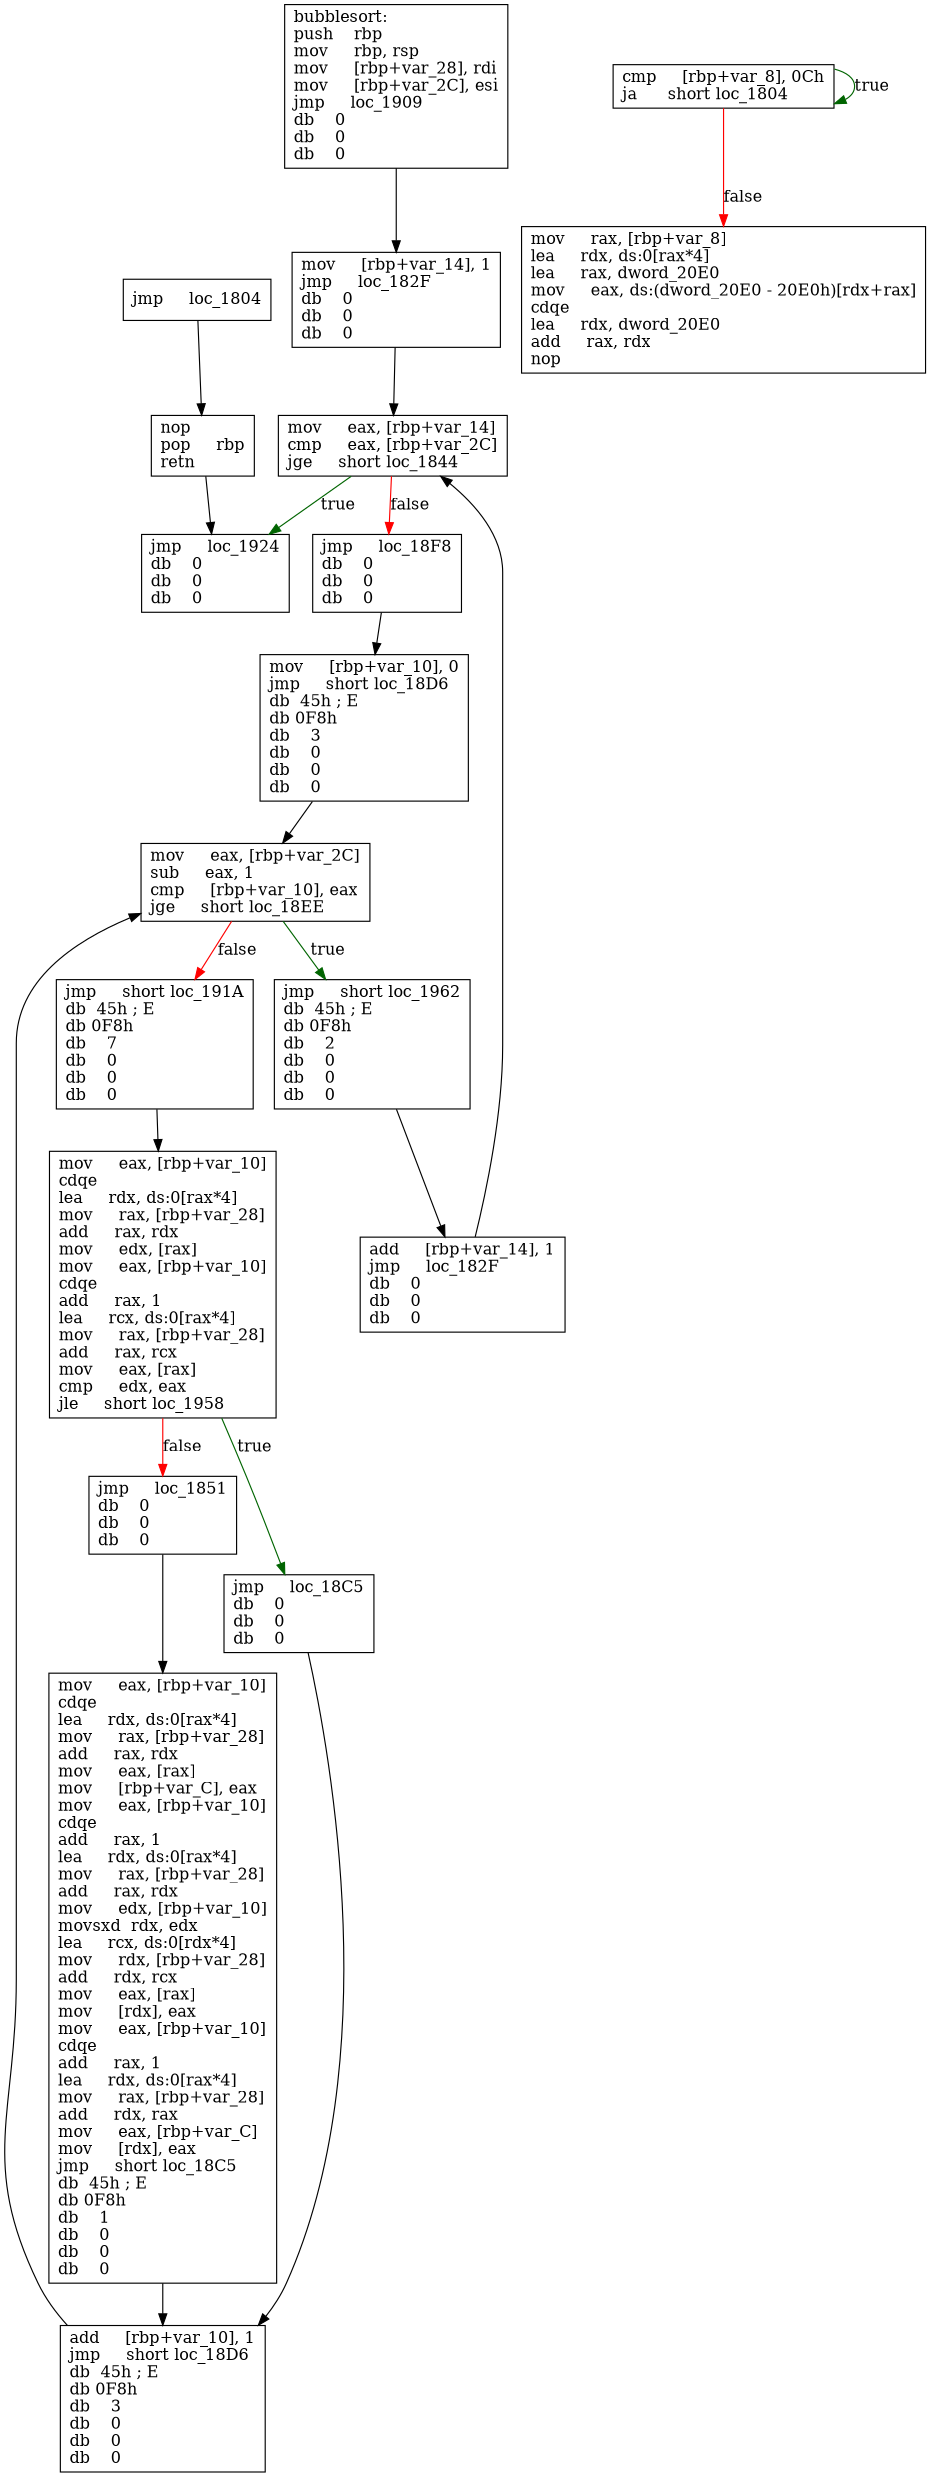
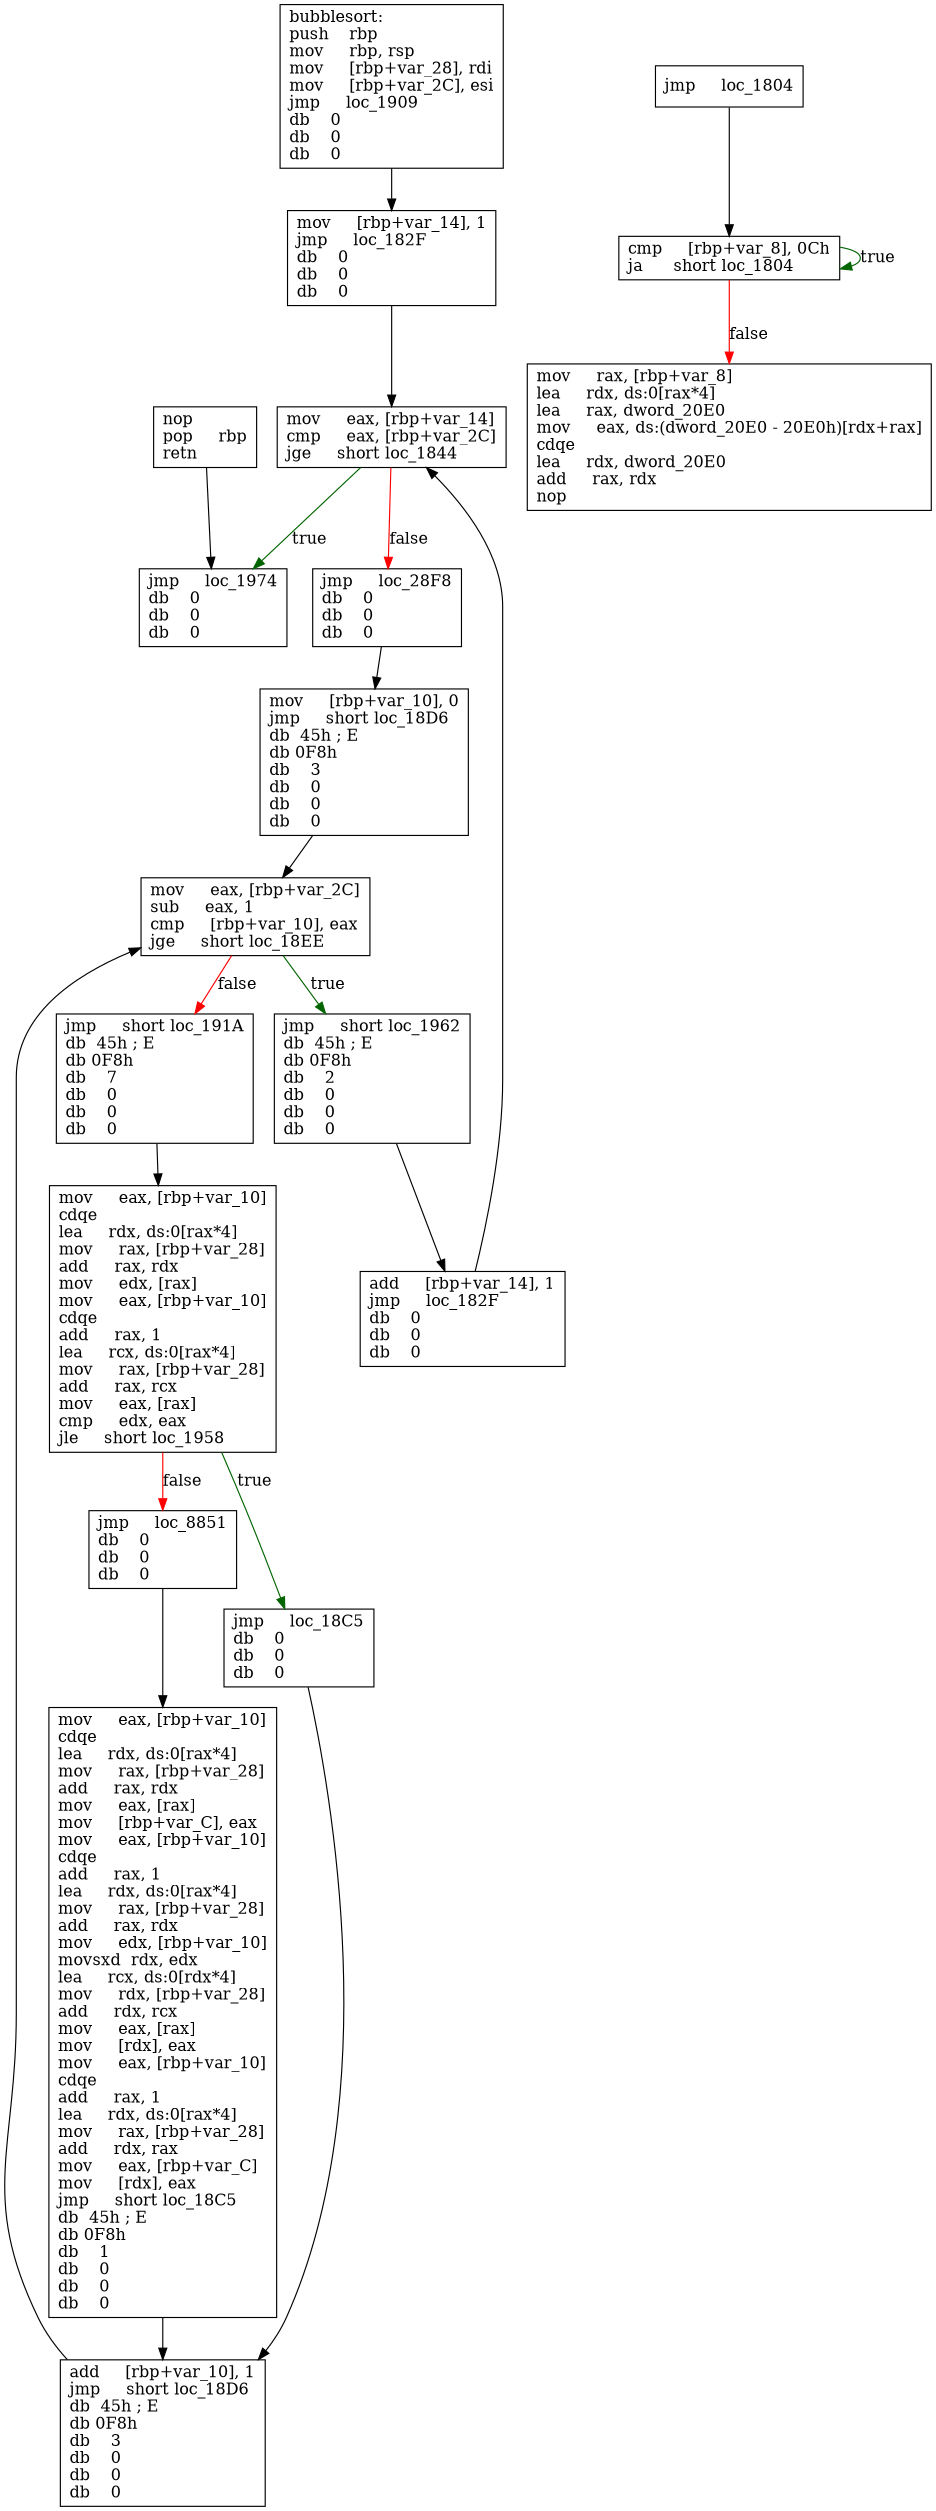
  digraph {
    node [shape=box]
    n1 [label="bubblesort:\lpush    rbp\lmov     rbp, rsp\lmov     [rbp+var_28], rdi\lmov     [rbp+var_2C], esi\ljmp     loc_1909\ldb    0\ldb    0\ldb    0\l"]
    n2 [label="mov     [rbp+var_14], 1\ljmp     loc_182F\ldb    0\ldb    0\ldb    0\l"]
    n3 [label="mov     eax, [rbp+var_14]\lcmp     eax, [rbp+var_2C]\ljge     short loc_1844\l"]
    n4 [label="cmp     [rbp+var_8], 0Ch\lja      short loc_1804\l"]
    n5 [label="mov     rax, [rbp+var_8]\llea     rdx, ds:0[rax*4]\llea     rax, dword_20E0\lmov     eax, ds:(dword_20E0 - 20E0h)[rdx+rax]\lcdqe\llea     rdx, dword_20E0\ladd     rax, rdx\lnop\l"]
-   n6 [label="jmp     loc_18F8\ldb    0\ldb    0\ldb    0\l"]
-   n7 [label="jmp     loc_1924\ldb    0\ldb    0\ldb    0\l"]
+   n6 [label="jmp     loc_28F8\ldb    0\ldb    0\ldb    0\l"]
+   n7 [label="jmp     loc_1974\ldb    0\ldb    0\ldb    0\l"]
    n8 [label="mov     [rbp+var_10], 0\ljmp     short loc_18D6\ldb  45h ; E\ldb 0F8h\ldb    3\ldb    0\ldb    0\ldb    0\l"]
    n9 [label="mov     eax, [rbp+var_2C]\lsub     eax, 1\lcmp     [rbp+var_10], eax\ljge     short loc_18EE\l"]
    n10 [label="nop\lpop     rbp\lretn\l"]
    n11 [label="mov     eax, [rbp+var_10]\lcdqe\llea     rdx, ds:0[rax*4]\lmov     rax, [rbp+var_28]\ladd     rax, rdx\lmov     eax, [rax]\lmov     [rbp+var_C], eax\lmov     eax, [rbp+var_10]\lcdqe\ladd     rax, 1\llea     rdx, ds:0[rax*4]\lmov     rax, [rbp+var_28]\ladd     rax, rdx\lmov     edx, [rbp+var_10]\lmovsxd  rdx, edx\llea     rcx, ds:0[rdx*4]\lmov     rdx, [rbp+var_28]\ladd     rdx, rcx\lmov     eax, [rax]\lmov     [rdx], eax\lmov     eax, [rbp+var_10]\lcdqe\ladd     rax, 1\llea     rdx, ds:0[rax*4]\lmov     rax, [rbp+var_28]\ladd     rdx, rax\lmov     eax, [rbp+var_C]\lmov     [rdx], eax\ljmp     short loc_18C5\ldb  45h ; E\ldb 0F8h\ldb    1\ldb    0\ldb    0\ldb    0\l"]
    n12 [label="add     [rbp+var_10], 1\ljmp     short loc_18D6\ldb  45h ; E\ldb 0F8h\ldb    3\ldb    0\ldb    0\ldb    0\l"]
    n13 [label="jmp     short loc_191A\ldb  45h ; E\ldb 0F8h\ldb    7\ldb    0\ldb    0\ldb    0\l"]
    n14 [label="jmp     short loc_1962\ldb  45h ; E\ldb 0F8h\ldb    2\ldb    0\ldb    0\ldb    0\l"]
    n15 [label="mov     eax, [rbp+var_10]\lcdqe\llea     rdx, ds:0[rax*4]\lmov     rax, [rbp+var_28]\ladd     rax, rdx\lmov     edx, [rax]\lmov     eax, [rbp+var_10]\lcdqe\ladd     rax, 1\llea     rcx, ds:0[rax*4]\lmov     rax, [rbp+var_28]\ladd     rax, rcx\lmov     eax, [rax]\lcmp     edx, eax\ljle     short loc_1958\l"]
    n16 [label="add     [rbp+var_14], 1\ljmp     loc_182F\ldb    0\ldb    0\ldb    0\l"]
-   n17 [label="jmp     loc_1851\ldb    0\ldb    0\ldb    0\l"]
+   n17 [label="jmp     loc_8851\ldb    0\ldb    0\ldb    0\l"]
    n18 [label="jmp     loc_18C5\ldb    0\ldb    0\ldb    0\l"]
    n19 [label="jmp     loc_1804\l"]
    n1 -> n2
    n2 -> n3
    n3 -> n6 [color=red label=false]
    n3 -> n7 [color=darkgreen label=true]
    n4 -> n4 [color=darkgreen label=true]
    n4 -> n5 [color=red label=false]
    n6 -> n8
    n8 -> n9
    n9 -> n13 [color=red label=false]
    n9 -> n14 [color=darkgreen label=true]
    n10 -> n7
    n11 -> n12
    n12 -> n9
    n13 -> n15
    n14 -> n16
    n15 -> n17 [color=red label=false]
    n15 -> n18 [color=darkgreen label=true]
    n16 -> n3
    n17 -> n11
    n18 -> n12
-   n19 -> n10
+   n19 -> n4
  }
